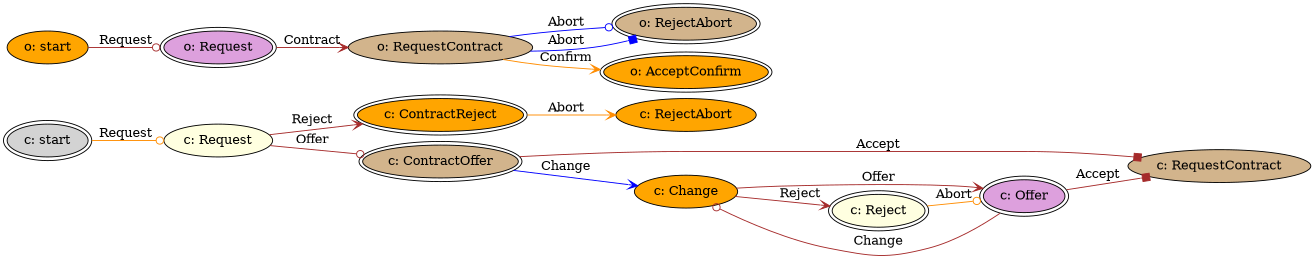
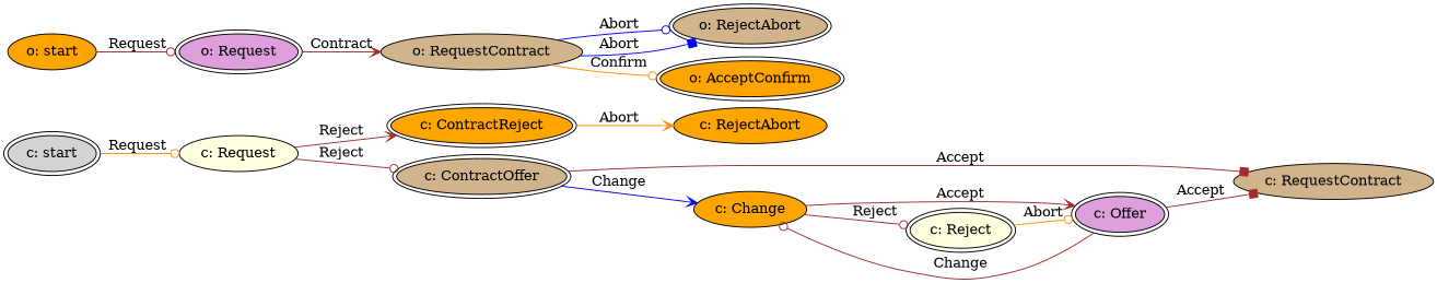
  digraph {
    fontsize=10
    nodesep=0.1
    rankdir=LR
    ranksep=0.2
    node [fillcolor=orange peripheries=2 style=filled]
    edge [arrowhead=odot color=brown]
    n1 [fillcolor=lightgrey label="c: start"]
    n2 [label="o: start" peripheries=""]
    n3 [fillcolor=lightyellow label="c: Request" peripheries=""]
    n4 [fillcolor=plum label="o: Request"]
    n5 [label="c: ContractReject"]
    n6 [fillcolor=tan label="c: ContractOffer"]
    n7 [label="c: RejectAbort" peripheries=""]
    n8 [fillcolor=tan label="c: RequestContract" peripheries=""]
    n9 [label="c: Change" peripheries=""]
    n10 [fillcolor=tan label="o: RequestContract" peripheries=""]
    n11 [fillcolor=tan label="o: RejectAbort"]
    n12 [label="o: AcceptConfirm"]
    n13 [fillcolor=plum label="c: Offer"]
    n14 [fillcolor=lightyellow label="c: Reject"]
    subgraph sub_1 {
      rank=min
      n1
    }
    subgraph sub_2 {
      rank=min
      n2
    }
    n1 -> n3 [color=darkorange label=Request]
    n2 -> n4 [label=Request]
    n3 -> n5 [arrowhead=vee label=Reject]
-   n3 -> n6 [label=Offer]
+   n3 -> n6 [label=Reject]
    n4 -> n10 [arrowhead=vee label=Contract]
    n5 -> n7 [arrowhead=vee color=darkorange label=Abort]
    n6 -> n8 [arrowhead=box label=Accept]
    n6 -> n9 [arrowhead=vee color=blue label=Change]
-   n9 -> n13 [arrowhead=vee label=Offer]
-   n9 -> n14 [arrowhead=vee label=Reject]
+   n9 -> n13 [arrowhead=vee label=Accept]
+   n9 -> n14 [label=Reject]
    n10 -> n11 [color=blue label=Abort]
    n10 -> n11 [arrowhead=box color=blue label=Abort]
-   n10 -> n12 [arrowhead=vee color=darkorange label=Confirm]
+   n10 -> n12 [color=darkorange label=Confirm]
    n13 -> n8 [arrowhead=box label=Accept]
    n13 -> n9 [label=Change]
    n14 -> n13 [color=darkorange label=Abort]
  }
